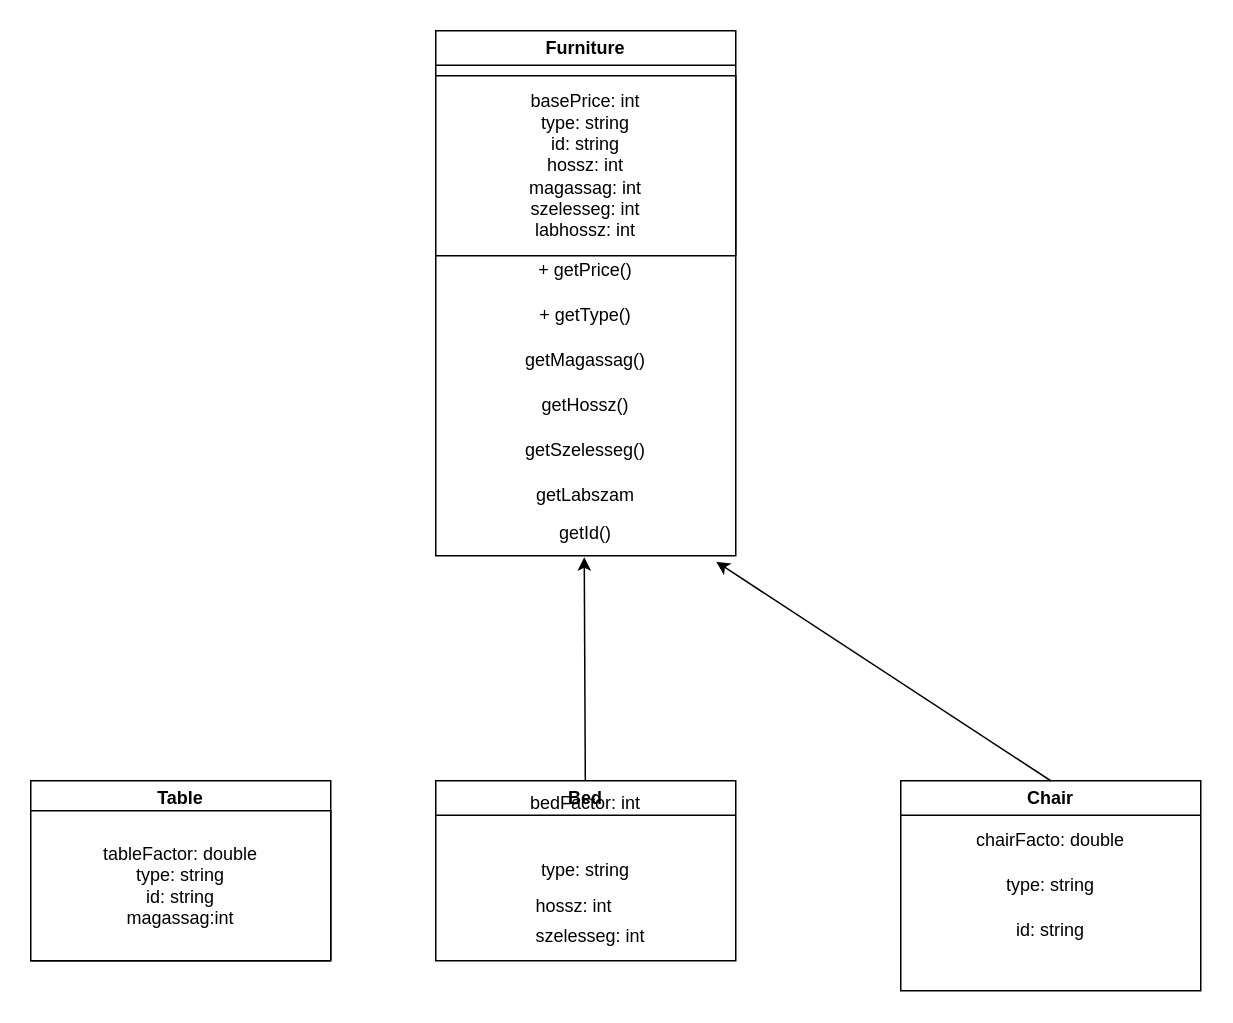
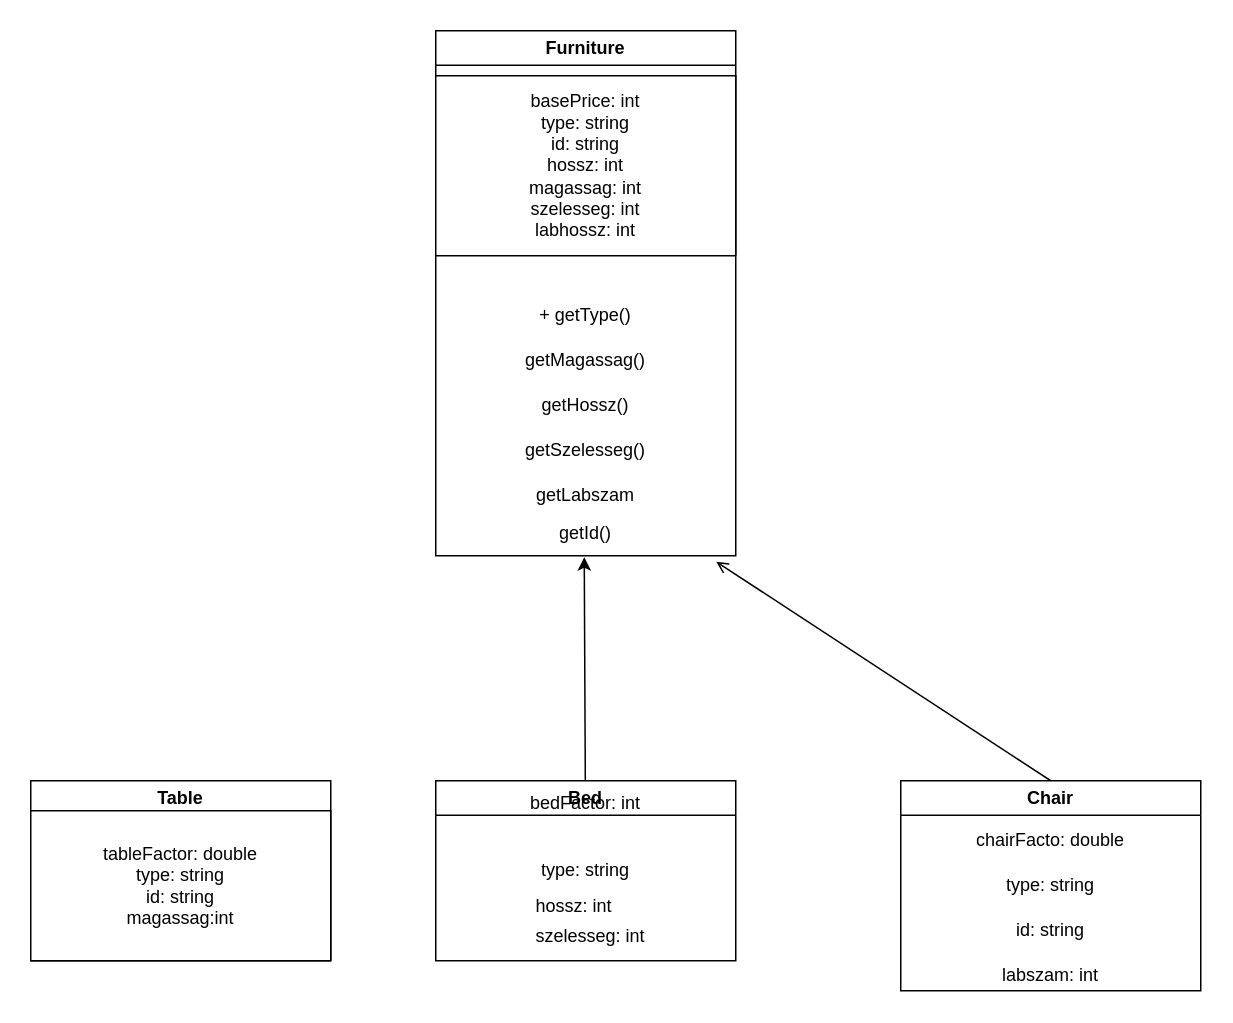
  <mxCell id="0" />
  <mxCell id="1" parent="0" />
  <mxCell id="2" value="Furniture" style="swimlane;whiteSpace=wrap;html=1;" vertex="1" parent="1"><mxGeometry x="290" y="20" width="200" height="350" as="geometry" /></mxCell>
  <mxCell id="3" value="basePrice: int&lt;br&gt;type: string&lt;br&gt;id: string&lt;br&gt;hossz: int&lt;br&gt;magassag: int&lt;br&gt;szelesseg: int&lt;br&gt;labhossz: int" style="swimlane;fontStyle=0;childLayout=stackLayout;horizontal=1;startSize=120;horizontalStack=0;resizeParent=1;resizeParentMax=0;resizeLast=0;collapsible=1;marginBottom=0;whiteSpace=wrap;html=1;align=center;" vertex="1" parent="2"><mxGeometry y="30" width="200" height="120" as="geometry" /></mxCell>
  <mxCell id="4" value="getHossz()" style="text;strokeColor=none;fillColor=none;align=center;verticalAlign=middle;spacingLeft=4;spacingRight=4;overflow=hidden;points=[[0,0.5],[1,0.5]];portConstraint=eastwest;rotatable=0;whiteSpace=wrap;html=1;" vertex="1" parent="2"><mxGeometry y="240" width="200" height="20" as="geometry" /></mxCell>
  <mxCell id="5" value="+ getType()" style="text;strokeColor=none;fillColor=none;align=center;verticalAlign=middle;spacingLeft=4;spacingRight=4;overflow=hidden;points=[[0,0.5],[1,0.5]];portConstraint=eastwest;rotatable=0;whiteSpace=wrap;html=1;" vertex="1" parent="2"><mxGeometry y="180" width="200" height="20" as="geometry" /></mxCell>
- <mxCell id="6" value="+ getPrice()" style="text;strokeColor=none;fillColor=none;align=center;verticalAlign=middle;spacingLeft=4;spacingRight=4;overflow=hidden;points=[[0,0.5],[1,0.5]];portConstraint=eastwest;rotatable=0;whiteSpace=wrap;html=1;" vertex="1" parent="2"><mxGeometry y="150" width="200" height="20" as="geometry" /></mxCell>
  <mxCell id="7" value="getMagassag()" style="text;strokeColor=none;fillColor=none;align=center;verticalAlign=middle;spacingLeft=4;spacingRight=4;overflow=hidden;points=[[0,0.5],[1,0.5]];portConstraint=eastwest;rotatable=0;whiteSpace=wrap;html=1;" vertex="1" parent="2"><mxGeometry y="210" width="200" height="20" as="geometry" /></mxCell>
  <mxCell id="8" value="getSzelesseg()" style="text;strokeColor=none;fillColor=none;align=center;verticalAlign=middle;spacingLeft=4;spacingRight=4;overflow=hidden;points=[[0,0.5],[1,0.5]];portConstraint=eastwest;rotatable=0;whiteSpace=wrap;html=1;" vertex="1" parent="2"><mxGeometry y="270" width="200" height="20" as="geometry" /></mxCell>
  <mxCell id="9" value="getLabszam" style="text;strokeColor=none;fillColor=none;align=center;verticalAlign=middle;spacingLeft=4;spacingRight=4;overflow=hidden;points=[[0,0.5],[1,0.5]];portConstraint=eastwest;rotatable=0;whiteSpace=wrap;html=1;" vertex="1" parent="2"><mxGeometry y="300" width="200" height="20" as="geometry" /></mxCell>
  <mxCell id="10" value="getId()" style="text;strokeColor=none;fillColor=none;align=center;verticalAlign=middle;spacingLeft=4;spacingRight=4;overflow=hidden;points=[[0,0.5],[1,0.5]];portConstraint=eastwest;rotatable=0;whiteSpace=wrap;html=1;" vertex="1" parent="2"><mxGeometry y="320" width="200" height="30" as="geometry" /></mxCell>
  <mxCell id="11" value="Table" style="swimlane;whiteSpace=wrap;html=1;" vertex="1" parent="1"><mxGeometry x="20" y="520" width="200" height="120" as="geometry" /></mxCell>
  <mxCell id="12" value="tableFactor: double&lt;br&gt;type: string&lt;br&gt;id: string&lt;br&gt;magassag:int" style="swimlane;fontStyle=0;childLayout=stackLayout;horizontal=1;startSize=100;horizontalStack=0;resizeParent=1;resizeParentMax=0;resizeLast=0;collapsible=1;marginBottom=0;whiteSpace=wrap;html=1;" vertex="1" parent="11"><mxGeometry y="20" width="200" height="100" as="geometry"><mxRectangle y="20" width="150" height="70" as="alternateBounds" /></mxGeometry></mxCell>
  <mxCell id="13" value="Bed" style="swimlane;whiteSpace=wrap;html=1;" vertex="1" parent="1"><mxGeometry x="290" y="520" width="200" height="120" as="geometry" /></mxCell>
  <mxCell id="14" value="bedFactor: int" style="text;strokeColor=none;fillColor=none;align=center;verticalAlign=middle;spacingLeft=4;spacingRight=4;overflow=hidden;points=[[0,0.5],[1,0.5]];portConstraint=eastwest;rotatable=0;whiteSpace=wrap;html=1;" vertex="1" parent="13"><mxGeometry x="15" y="5" width="170" height="20" as="geometry" /></mxCell>
  <mxCell id="15" value="type: string" style="text;strokeColor=none;fillColor=none;align=center;verticalAlign=middle;spacingLeft=4;spacingRight=4;overflow=hidden;points=[[0,0.5],[1,0.5]];portConstraint=eastwest;rotatable=0;whiteSpace=wrap;html=1;" vertex="1" parent="13"><mxGeometry x="30" y="50" width="140" height="20" as="geometry" /></mxCell>
  <mxCell id="16" value="hossz: int" style="text;whiteSpace=wrap;html=1;" vertex="1" parent="13"><mxGeometry x="65" y="70" width="85" height="20" as="geometry" /></mxCell>
  <mxCell id="17" value="szelesseg: int" style="text;whiteSpace=wrap;html=1;" vertex="1" parent="13"><mxGeometry x="65" y="90" width="85" height="20" as="geometry" /></mxCell>
  <mxCell id="18" value="Chair" style="swimlane;whiteSpace=wrap;html=1;" vertex="1" parent="1"><mxGeometry x="600" y="520" width="200" height="140" as="geometry" /></mxCell>
  <mxCell id="19" value="chairFacto: double" style="text;strokeColor=none;fillColor=none;align=center;verticalAlign=middle;spacingLeft=4;spacingRight=4;overflow=hidden;points=[[0,0.5],[1,0.5]];portConstraint=eastwest;rotatable=0;whiteSpace=wrap;html=1;" vertex="1" parent="18"><mxGeometry x="30" y="30" width="140" height="20" as="geometry" /></mxCell>
  <mxCell id="20" value="type: string" style="text;strokeColor=none;fillColor=none;align=center;verticalAlign=middle;spacingLeft=4;spacingRight=4;overflow=hidden;points=[[0,0.5],[1,0.5]];portConstraint=eastwest;rotatable=0;whiteSpace=wrap;html=1;" vertex="1" parent="18"><mxGeometry x="30" y="60" width="140" height="20" as="geometry" /></mxCell>
  <mxCell id="21" value="id: string" style="text;strokeColor=none;fillColor=none;align=center;verticalAlign=middle;spacingLeft=4;spacingRight=4;overflow=hidden;points=[[0,0.5],[1,0.5]];portConstraint=eastwest;rotatable=0;whiteSpace=wrap;html=1;" vertex="1" parent="18"><mxGeometry x="30" y="90" width="140" height="20" as="geometry" /></mxCell>
+ <mxCell id="22" value="labszam: int" style="text;strokeColor=none;fillColor=none;align=center;verticalAlign=middle;spacingLeft=4;spacingRight=4;overflow=hidden;points=[[0,0.5],[1,0.5]];portConstraint=eastwest;rotatable=0;whiteSpace=wrap;html=1;" vertex="1" parent="18"><mxGeometry x="30" y="120" width="140" height="20" as="geometry" /></mxCell>
  <mxCell id="23" value="" style="endArrow=classic;html=1;rounded=0;entryX=0.495;entryY=1.033;entryDx=0;entryDy=0;entryPerimeter=0;" edge="1" parent="1" source="13" target="10"><mxGeometry width="50" height="50" relative="1" as="geometry"><mxPoint x="360" y="290" as="sourcePoint" /><mxPoint x="380" y="440" as="targetPoint" /></mxGeometry></mxCell>
- <mxCell id="24" value="" style="endArrow=classic;html=1;rounded=0;exitX=0.5;exitY=0;exitDx=0;exitDy=0;entryX=0.935;entryY=1.133;entryDx=0;entryDy=0;entryPerimeter=0;" edge="1" parent="1" source="18" target="10"><mxGeometry width="50" height="50" relative="1" as="geometry"><mxPoint x="600" y="290" as="sourcePoint" /><mxPoint x="640" y="280" as="targetPoint" /></mxGeometry></mxCell>
+ <mxCell id="24" value="" style="endArrow=open;html=1;rounded=0;exitX=0.5;exitY=0;exitDx=0;exitDy=0;entryX=0.935;entryY=1.133;entryDx=0;entryDy=0;entryPerimeter=0;" edge="1" parent="1" source="18" target="10"><mxGeometry width="50" height="50" relative="1" as="geometry"><mxPoint x="600" y="290" as="sourcePoint" /><mxPoint x="640" y="280" as="targetPoint" /></mxGeometry></mxCell>
